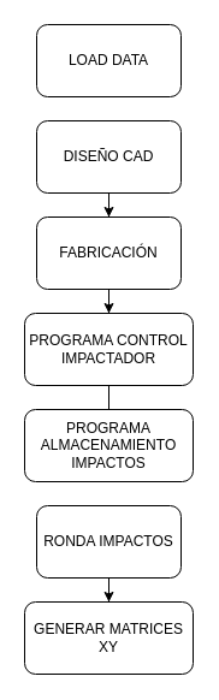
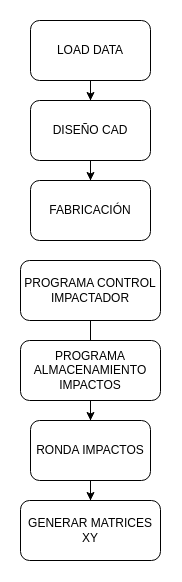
  <mxCell id="0" />
  <mxCell id="1" parent="0" />
+ <mxCell id="2" value="" style="edgeStyle=orthogonalEdgeStyle;rounded=0;orthogonalLoop=1;jettySize=auto;html=1;" edge="1" parent="1" source="3" target="5"><mxGeometry relative="1" as="geometry" /></mxCell>
  <mxCell id="3" value="LOAD DATA" style="rounded=1;whiteSpace=wrap;html=1;" vertex="1" parent="1"><mxGeometry x="30" y="20" width="120" height="60" as="geometry" /></mxCell>
  <mxCell id="4" value="" style="edgeStyle=orthogonalEdgeStyle;rounded=0;orthogonalLoop=1;jettySize=auto;html=1;" edge="1" parent="1" source="5" target="7"><mxGeometry relative="1" as="geometry" /></mxCell>
  <mxCell id="5" value="DISEÑO CAD" style="rounded=1;whiteSpace=wrap;html=1;" vertex="1" parent="1"><mxGeometry x="30" y="100" width="120" height="60" as="geometry" /></mxCell>
- <mxCell id="6" value="" style="edgeStyle=orthogonalEdgeStyle;rounded=0;orthogonalLoop=1;jettySize=auto;html=1;" edge="1" parent="1" source="7" target="9"><mxGeometry relative="1" as="geometry" /></mxCell>
  <mxCell id="7" value="FABRICACIÓN" style="rounded=1;whiteSpace=wrap;html=1;" vertex="1" parent="1"><mxGeometry x="30" y="180" width="120" height="60" as="geometry" /></mxCell>
  <mxCell id="8" value="" style="edgeStyle=orthogonalEdgeStyle;rounded=0;orthogonalLoop=1;jettySize=auto;html=1;endArrow=none;" edge="1" parent="1" source="9" target="11"><mxGeometry relative="1" as="geometry" /></mxCell>
  <mxCell id="9" value="PROGRAMA CONTROL IMPACTADOR" style="rounded=1;whiteSpace=wrap;html=1;" vertex="1" parent="1"><mxGeometry x="20" y="260" width="140" height="60" as="geometry" /></mxCell>
+ <mxCell id="10" value="" style="edgeStyle=orthogonalEdgeStyle;rounded=0;orthogonalLoop=1;jettySize=auto;html=1;" edge="1" parent="1" source="11" target="13"><mxGeometry relative="1" as="geometry" /></mxCell>
  <mxCell id="11" value="PROGRAMA ALMACENAMIENTO IMPACTOS" style="rounded=1;whiteSpace=wrap;html=1;" vertex="1" parent="1"><mxGeometry x="20" y="340" width="140" height="60" as="geometry" /></mxCell>
  <mxCell id="12" value="" style="edgeStyle=orthogonalEdgeStyle;rounded=0;orthogonalLoop=1;jettySize=auto;html=1;" edge="1" parent="1" source="13" target="14"><mxGeometry relative="1" as="geometry" /></mxCell>
  <mxCell id="13" value="RONDA IMPACTOS" style="rounded=1;whiteSpace=wrap;html=1;" vertex="1" parent="1"><mxGeometry x="30" y="420" width="120" height="60" as="geometry" /></mxCell>
  <mxCell id="14" value="GENERAR MATRICES XY" style="rounded=1;whiteSpace=wrap;html=1;" vertex="1" parent="1"><mxGeometry x="20" y="500" width="140" height="60" as="geometry" /></mxCell>
